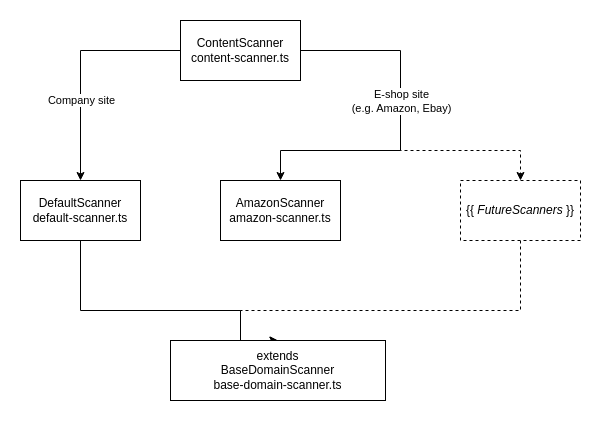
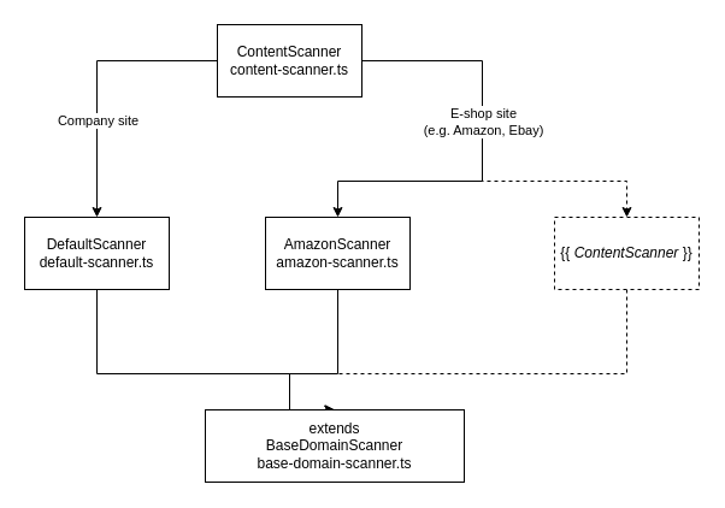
  <mxCell id="0" />
  <mxCell id="1" parent="0" />
  <mxCell id="2" style="edgeStyle=orthogonalEdgeStyle;rounded=0;orthogonalLoop=1;jettySize=auto;html=1;entryX=0.5;entryY=0;entryDx=0;entryDy=0;" edge="1" parent="1" source="3" target="14"><mxGeometry relative="1" as="geometry"><Array as="points"><mxPoint x="80" y="310" /><mxPoint x="240" y="310" /></Array></mxGeometry></mxCell>
  <mxCell id="3" value="&lt;div&gt;DefaultScanner&lt;/div&gt;&lt;div&gt;default-scanner.ts&lt;/div&gt;" style="rounded=0;whiteSpace=wrap;html=1;" parent="1" vertex="1"><mxGeometry x="20" y="180" width="120" height="60" as="geometry" /></mxCell>
  <mxCell id="4" style="edgeStyle=orthogonalEdgeStyle;rounded=0;orthogonalLoop=1;jettySize=auto;html=1;entryX=0.5;entryY=0;entryDx=0;entryDy=0;exitX=0;exitY=0.5;exitDx=0;exitDy=0;" parent="1" source="13" target="3" edge="1"><mxGeometry relative="1" as="geometry" /></mxCell>
  <mxCell id="5" value="Company site" style="edgeLabel;html=1;align=center;verticalAlign=middle;resizable=0;points=[];" parent="4" vertex="1" connectable="0"><mxGeometry x="0.421" relative="1" as="geometry"><mxPoint y="-14" as="offset" /></mxGeometry></mxCell>
+ <mxCell id="6" style="edgeStyle=orthogonalEdgeStyle;rounded=0;orthogonalLoop=1;jettySize=auto;html=1;entryX=0.5;entryY=0;entryDx=0;entryDy=0;" edge="1" parent="1" source="7" target="14"><mxGeometry relative="1" as="geometry"><Array as="points"><mxPoint x="280" y="310" /><mxPoint x="240" y="310" /></Array></mxGeometry></mxCell>
  <mxCell id="7" value="&lt;div&gt;AmazonScanner&lt;/div&gt;&lt;div&gt;amazon-scanner.ts&lt;/div&gt;" style="rounded=0;whiteSpace=wrap;html=1;" parent="1" vertex="1"><mxGeometry x="220" y="180" width="120" height="60" as="geometry" /></mxCell>
  <mxCell id="8" style="edgeStyle=orthogonalEdgeStyle;rounded=0;orthogonalLoop=1;jettySize=auto;html=1;entryX=0.5;entryY=0;entryDx=0;entryDy=0;dashed=1;" edge="1" parent="1" source="9" target="14"><mxGeometry relative="1" as="geometry"><Array as="points"><mxPoint x="520" y="310" /><mxPoint x="240" y="310" /></Array></mxGeometry></mxCell>
- <mxCell id="9" value="{{&amp;nbsp;&lt;i&gt;FutureScanners&amp;nbsp;&lt;/i&gt;}}" style="whiteSpace=wrap;html=1;rounded=0;dashed=1;" parent="1" vertex="1"><mxGeometry x="460" y="180" width="120" height="60" as="geometry" /></mxCell>
+ <mxCell id="9" value="{{&amp;nbsp;&lt;i&gt;ContentScanner&amp;nbsp;&lt;/i&gt;}}" style="whiteSpace=wrap;html=1;rounded=0;dashed=1;" parent="1" vertex="1"><mxGeometry x="460" y="180" width="120" height="60" as="geometry" /></mxCell>
  <mxCell id="10" style="edgeStyle=orthogonalEdgeStyle;rounded=0;orthogonalLoop=1;jettySize=auto;html=1;entryX=0.5;entryY=0;entryDx=0;entryDy=0;dashed=1;" edge="1" parent="1" source="13" target="9"><mxGeometry relative="1" as="geometry"><Array as="points"><mxPoint x="400" y="50" /><mxPoint x="400" y="150" /><mxPoint x="520" y="150" /></Array></mxGeometry></mxCell>
  <mxCell id="11" style="edgeStyle=orthogonalEdgeStyle;rounded=0;orthogonalLoop=1;jettySize=auto;html=1;entryX=0.5;entryY=0;entryDx=0;entryDy=0;" edge="1" parent="1" source="13" target="7"><mxGeometry relative="1" as="geometry"><Array as="points"><mxPoint x="400" y="50" /><mxPoint x="400" y="150" /><mxPoint x="280" y="150" /></Array></mxGeometry></mxCell>
  <mxCell id="12" value="E-shop site&lt;br&gt;(e.g. Amazon, Ebay)" style="edgeLabel;html=1;align=center;verticalAlign=middle;resizable=0;points=[];" vertex="1" connectable="0" parent="11"><mxGeometry x="0.224" y="-5" relative="1" as="geometry"><mxPoint x="14" y="-45" as="offset" /></mxGeometry></mxCell>
  <mxCell id="13" value="&lt;div&gt;ContentScanner&lt;/div&gt;&lt;div&gt;content-scanner.ts&lt;/div&gt;" style="rounded=0;whiteSpace=wrap;html=1;" vertex="1" parent="1"><mxGeometry x="180" y="20" width="120" height="60" as="geometry" /></mxCell>
  <mxCell id="14" value="&lt;div&gt;extends&lt;/div&gt;&lt;div&gt;BaseDomainScanner&lt;/div&gt;&lt;div&gt;base-domain-scanner.ts&lt;/div&gt;" style="rounded=0;whiteSpace=wrap;html=1;" vertex="1" parent="1"><mxGeometry x="170" y="340" width="215" height="60" as="geometry" /></mxCell>
